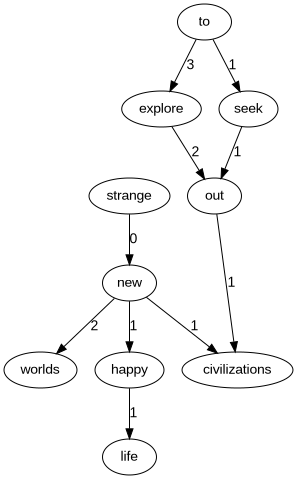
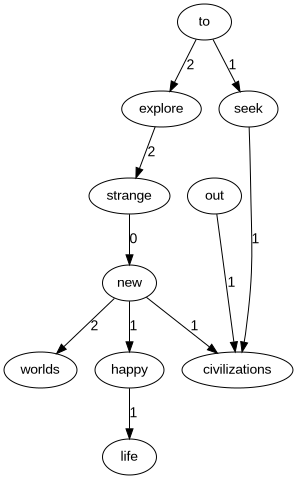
  digraph {
    fontname="Liberation Sans"
    node [fontname="Liberation Sans"]
    edge [fontname="Liberation Sans"]
    new
    worlds
    happy
    civilizations
    life
    explore
    strange
    to
    seek
    out
    new -> worlds [label=2]
    new -> happy [label=1]
    new -> civilizations [label=1]
    happy -> life [label=1]
-   explore -> out [label=2]
+   explore -> strange [label=2]
    strange -> new [label=0]
-   to -> explore [label=3]
+   to -> explore [label=2]
    to -> seek [label=1]
-   seek -> out [label=1]
+   seek -> civilizations [label=1]
    out -> civilizations [label=1]
  }
